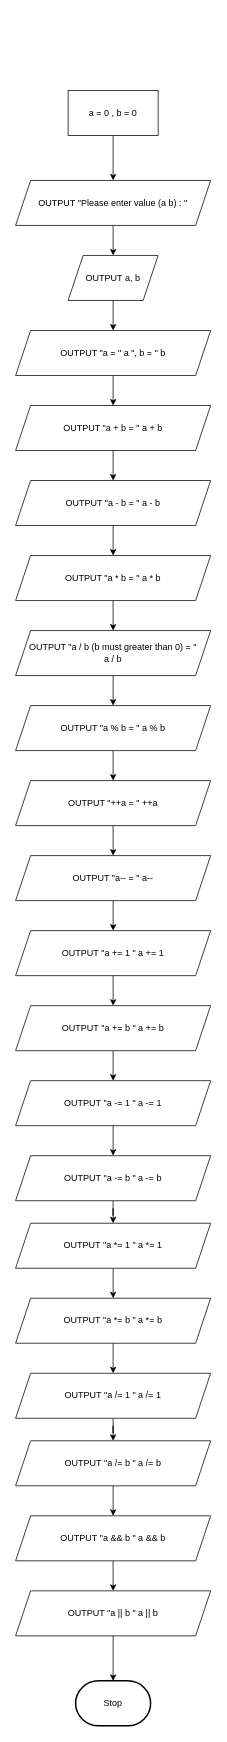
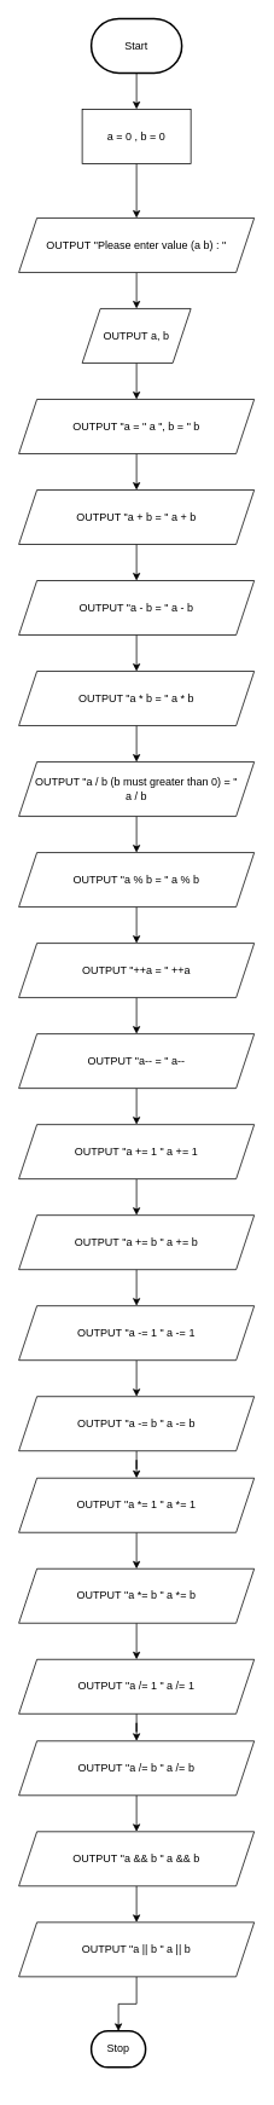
  <mxCell id="0" />
  <mxCell id="1" parent="0" />
- <mxCell id="4" value="Stop" style="strokeWidth=2;html=1;shape=mxgraph.flowchart.terminator;whiteSpace=wrap;" parent="1" vertex="1"><mxGeometry x="100" y="2240" width="100" height="60" as="geometry" /></mxCell>
+ <mxCell id="2" style="edgeStyle=orthogonalEdgeStyle;rounded=0;orthogonalLoop=1;jettySize=auto;html=1;entryX=0.5;entryY=0;entryDx=0;entryDy=0;" parent="1" source="3" target="6" edge="1"><mxGeometry relative="1" as="geometry" /></mxCell>
+ <mxCell id="3" value="Start" style="strokeWidth=2;html=1;shape=mxgraph.flowchart.terminator;whiteSpace=wrap;" parent="1" vertex="1"><mxGeometry x="100" y="20" width="100" height="60" as="geometry" /></mxCell>
+ <mxCell id="4" value="Stop" style="strokeWidth=2;html=1;shape=mxgraph.flowchart.terminator;whiteSpace=wrap;" parent="1" vertex="1"><mxGeometry x="100" y="2240" width="60" height="40" as="geometry" /></mxCell>
  <mxCell id="5" style="edgeStyle=orthogonalEdgeStyle;rounded=0;orthogonalLoop=1;jettySize=auto;html=1;entryX=0.5;entryY=0;entryDx=0;entryDy=0;" parent="1" source="6" target="8" edge="1"><mxGeometry relative="1" as="geometry" /></mxCell>
  <mxCell id="6" value="a = 0 , b = 0" style="rounded=0;whiteSpace=wrap;html=1;" parent="1" vertex="1"><mxGeometry x="90" y="120" width="120" height="60" as="geometry" /></mxCell>
  <mxCell id="7" style="edgeStyle=orthogonalEdgeStyle;rounded=0;orthogonalLoop=1;jettySize=auto;html=1;entryX=0.5;entryY=0;entryDx=0;entryDy=0;" parent="1" source="8" target="10" edge="1"><mxGeometry relative="1" as="geometry" /></mxCell>
  <mxCell id="8" value="OUTPUT &quot;Please enter value (a b) : &quot;" style="shape=parallelogram;perimeter=parallelogramPerimeter;whiteSpace=wrap;html=1;fixedSize=1;" parent="1" vertex="1"><mxGeometry x="20" y="240" width="260" height="60" as="geometry" /></mxCell>
  <mxCell id="9" style="edgeStyle=orthogonalEdgeStyle;rounded=0;orthogonalLoop=1;jettySize=auto;html=1;entryX=0.5;entryY=0;entryDx=0;entryDy=0;" parent="1" source="10" target="12" edge="1"><mxGeometry relative="1" as="geometry" /></mxCell>
  <mxCell id="10" value="OUTPUT a, b" style="shape=parallelogram;perimeter=parallelogramPerimeter;whiteSpace=wrap;html=1;fixedSize=1;" parent="1" vertex="1"><mxGeometry x="90" y="340" width="120" height="60" as="geometry" /></mxCell>
  <mxCell id="11" style="edgeStyle=orthogonalEdgeStyle;rounded=0;orthogonalLoop=1;jettySize=auto;html=1;entryX=0.5;entryY=0;entryDx=0;entryDy=0;" edge="1" parent="1" source="12" target="14"><mxGeometry relative="1" as="geometry" /></mxCell>
  <mxCell id="12" value="OUTPUT &quot;a = &quot; a &quot;, b = &quot; b" style="shape=parallelogram;perimeter=parallelogramPerimeter;whiteSpace=wrap;html=1;fixedSize=1;" parent="1" vertex="1"><mxGeometry x="20" y="440" width="260" height="60" as="geometry" /></mxCell>
  <mxCell id="13" style="edgeStyle=orthogonalEdgeStyle;rounded=0;orthogonalLoop=1;jettySize=auto;html=1;entryX=0.5;entryY=0;entryDx=0;entryDy=0;" edge="1" parent="1" source="14" target="16"><mxGeometry relative="1" as="geometry" /></mxCell>
  <mxCell id="14" value="OUTPUT &quot;a + b = &quot; a + b" style="shape=parallelogram;perimeter=parallelogramPerimeter;whiteSpace=wrap;html=1;fixedSize=1;" parent="1" vertex="1"><mxGeometry x="20" y="540" width="260" height="60" as="geometry" /></mxCell>
  <mxCell id="15" style="edgeStyle=orthogonalEdgeStyle;rounded=0;orthogonalLoop=1;jettySize=auto;html=1;" edge="1" parent="1" source="16" target="18"><mxGeometry relative="1" as="geometry" /></mxCell>
  <mxCell id="16" value="OUTPUT &quot;a - b = &quot; a - b" style="shape=parallelogram;perimeter=parallelogramPerimeter;whiteSpace=wrap;html=1;fixedSize=1;" vertex="1" parent="1"><mxGeometry x="20" y="640" width="260" height="60" as="geometry" /></mxCell>
  <mxCell id="17" style="edgeStyle=orthogonalEdgeStyle;rounded=0;orthogonalLoop=1;jettySize=auto;html=1;" edge="1" parent="1" source="18" target="20"><mxGeometry relative="1" as="geometry" /></mxCell>
  <mxCell id="18" value="OUTPUT &quot;a * b = &quot; a * b" style="shape=parallelogram;perimeter=parallelogramPerimeter;whiteSpace=wrap;html=1;fixedSize=1;" vertex="1" parent="1"><mxGeometry x="20" y="740" width="260" height="60" as="geometry" /></mxCell>
  <mxCell id="19" style="edgeStyle=orthogonalEdgeStyle;rounded=0;orthogonalLoop=1;jettySize=auto;html=1;entryX=0.5;entryY=0;entryDx=0;entryDy=0;" edge="1" parent="1" source="20" target="22"><mxGeometry relative="1" as="geometry" /></mxCell>
  <mxCell id="20" value="OUTPUT &quot;a / b (b must greater than 0) = &quot; &lt;br&gt;a / b" style="shape=parallelogram;perimeter=parallelogramPerimeter;whiteSpace=wrap;html=1;fixedSize=1;" vertex="1" parent="1"><mxGeometry x="20" y="840" width="260" height="60" as="geometry" /></mxCell>
  <mxCell id="21" style="edgeStyle=orthogonalEdgeStyle;rounded=0;orthogonalLoop=1;jettySize=auto;html=1;entryX=0.5;entryY=0;entryDx=0;entryDy=0;" edge="1" parent="1" source="22" target="24"><mxGeometry relative="1" as="geometry" /></mxCell>
  <mxCell id="22" value="OUTPUT &quot;a % b = &quot; a % b" style="shape=parallelogram;perimeter=parallelogramPerimeter;whiteSpace=wrap;html=1;fixedSize=1;" vertex="1" parent="1"><mxGeometry x="20" y="940" width="260" height="60" as="geometry" /></mxCell>
  <mxCell id="23" style="edgeStyle=orthogonalEdgeStyle;rounded=0;orthogonalLoop=1;jettySize=auto;html=1;entryX=0.5;entryY=0;entryDx=0;entryDy=0;" edge="1" parent="1" source="24" target="26"><mxGeometry relative="1" as="geometry" /></mxCell>
  <mxCell id="24" value="OUTPUT &quot;++a = &quot; ++a" style="shape=parallelogram;perimeter=parallelogramPerimeter;whiteSpace=wrap;html=1;fixedSize=1;" vertex="1" parent="1"><mxGeometry x="20" y="1040" width="260" height="60" as="geometry" /></mxCell>
  <mxCell id="25" style="edgeStyle=orthogonalEdgeStyle;rounded=0;orthogonalLoop=1;jettySize=auto;html=1;entryX=0.5;entryY=0;entryDx=0;entryDy=0;" edge="1" parent="1" source="26" target="28"><mxGeometry relative="1" as="geometry" /></mxCell>
  <mxCell id="26" value="OUTPUT &quot;a-- = &quot; a--" style="shape=parallelogram;perimeter=parallelogramPerimeter;whiteSpace=wrap;html=1;fixedSize=1;" vertex="1" parent="1"><mxGeometry x="20" y="1140" width="260" height="60" as="geometry" /></mxCell>
  <mxCell id="27" style="edgeStyle=orthogonalEdgeStyle;rounded=0;orthogonalLoop=1;jettySize=auto;html=1;entryX=0.5;entryY=0;entryDx=0;entryDy=0;" edge="1" parent="1" source="28" target="30"><mxGeometry relative="1" as="geometry" /></mxCell>
  <mxCell id="28" value="OUTPUT &quot;a += 1 &quot; a += 1" style="shape=parallelogram;perimeter=parallelogramPerimeter;whiteSpace=wrap;html=1;fixedSize=1;" vertex="1" parent="1"><mxGeometry x="20" y="1240" width="260" height="60" as="geometry" /></mxCell>
  <mxCell id="29" style="edgeStyle=orthogonalEdgeStyle;rounded=0;orthogonalLoop=1;jettySize=auto;html=1;entryX=0.5;entryY=0;entryDx=0;entryDy=0;" edge="1" parent="1" source="30" target="32"><mxGeometry relative="1" as="geometry" /></mxCell>
  <mxCell id="30" value="OUTPUT &quot;a += b &quot; a += b" style="shape=parallelogram;perimeter=parallelogramPerimeter;whiteSpace=wrap;html=1;fixedSize=1;" vertex="1" parent="1"><mxGeometry x="20" y="1340" width="260" height="60" as="geometry" /></mxCell>
  <mxCell id="31" style="edgeStyle=orthogonalEdgeStyle;rounded=0;orthogonalLoop=1;jettySize=auto;html=1;entryX=0.5;entryY=0;entryDx=0;entryDy=0;" edge="1" parent="1" source="32" target="34"><mxGeometry relative="1" as="geometry" /></mxCell>
  <mxCell id="32" value="OUTPUT &quot;a -= 1 &quot; a -= 1" style="shape=parallelogram;perimeter=parallelogramPerimeter;whiteSpace=wrap;html=1;fixedSize=1;" vertex="1" parent="1"><mxGeometry x="20" y="1440" width="260" height="60" as="geometry" /></mxCell>
  <mxCell id="33" style="edgeStyle=orthogonalEdgeStyle;rounded=0;orthogonalLoop=1;jettySize=auto;html=1;entryX=0.5;entryY=0;entryDx=0;entryDy=0;" edge="1" parent="1" source="34" target="36"><mxGeometry relative="1" as="geometry" /></mxCell>
  <mxCell id="34" value="OUTPUT &quot;a -= b &quot; a -= b" style="shape=parallelogram;perimeter=parallelogramPerimeter;whiteSpace=wrap;html=1;fixedSize=1;" vertex="1" parent="1"><mxGeometry x="20" y="1540" width="260" height="60" as="geometry" /></mxCell>
  <mxCell id="35" style="edgeStyle=orthogonalEdgeStyle;rounded=0;orthogonalLoop=1;jettySize=auto;html=1;entryX=0.5;entryY=0;entryDx=0;entryDy=0;" edge="1" parent="1" source="36" target="38"><mxGeometry relative="1" as="geometry" /></mxCell>
  <mxCell id="36" value="OUTPUT &quot;a *= 1 &quot; a *= 1" style="shape=parallelogram;perimeter=parallelogramPerimeter;whiteSpace=wrap;html=1;fixedSize=1;" vertex="1" parent="1"><mxGeometry x="20" y="1630" width="260" height="60" as="geometry" /></mxCell>
  <mxCell id="37" style="edgeStyle=orthogonalEdgeStyle;rounded=0;orthogonalLoop=1;jettySize=auto;html=1;entryX=0.5;entryY=0;entryDx=0;entryDy=0;" edge="1" parent="1" source="38" target="40"><mxGeometry relative="1" as="geometry" /></mxCell>
  <mxCell id="38" value="OUTPUT &quot;a *= b &quot; a *= b" style="shape=parallelogram;perimeter=parallelogramPerimeter;whiteSpace=wrap;html=1;fixedSize=1;" vertex="1" parent="1"><mxGeometry x="20" y="1730" width="260" height="60" as="geometry" /></mxCell>
  <mxCell id="39" style="edgeStyle=orthogonalEdgeStyle;rounded=0;orthogonalLoop=1;jettySize=auto;html=1;entryX=0.5;entryY=0;entryDx=0;entryDy=0;" edge="1" parent="1" source="40" target="42"><mxGeometry relative="1" as="geometry" /></mxCell>
  <mxCell id="40" value="OUTPUT &quot;a /= 1 &quot; a /= 1" style="shape=parallelogram;perimeter=parallelogramPerimeter;whiteSpace=wrap;html=1;fixedSize=1;" vertex="1" parent="1"><mxGeometry x="20" y="1830" width="260" height="60" as="geometry" /></mxCell>
  <mxCell id="41" style="edgeStyle=orthogonalEdgeStyle;rounded=0;orthogonalLoop=1;jettySize=auto;html=1;entryX=0.5;entryY=0;entryDx=0;entryDy=0;" edge="1" parent="1" source="42" target="44"><mxGeometry relative="1" as="geometry" /></mxCell>
  <mxCell id="42" value="OUTPUT &quot;a /= b &quot; a /= b" style="shape=parallelogram;perimeter=parallelogramPerimeter;whiteSpace=wrap;html=1;fixedSize=1;" vertex="1" parent="1"><mxGeometry x="20" y="1920" width="260" height="60" as="geometry" /></mxCell>
  <mxCell id="43" style="edgeStyle=orthogonalEdgeStyle;rounded=0;orthogonalLoop=1;jettySize=auto;html=1;entryX=0.5;entryY=0;entryDx=0;entryDy=0;" edge="1" parent="1" source="44" target="46"><mxGeometry relative="1" as="geometry" /></mxCell>
  <mxCell id="44" value="OUTPUT &quot;a &amp;amp;&amp;amp; b &quot; a &amp;amp;&amp;amp; b" style="shape=parallelogram;perimeter=parallelogramPerimeter;whiteSpace=wrap;html=1;fixedSize=1;" vertex="1" parent="1"><mxGeometry x="20" y="2020" width="260" height="60" as="geometry" /></mxCell>
  <mxCell id="45" style="edgeStyle=orthogonalEdgeStyle;rounded=0;orthogonalLoop=1;jettySize=auto;html=1;entryX=0.5;entryY=0;entryDx=0;entryDy=0;entryPerimeter=0;" edge="1" parent="1" source="46" target="4"><mxGeometry relative="1" as="geometry" /></mxCell>
  <mxCell id="46" value="OUTPUT &quot;a || b &quot; a || b" style="shape=parallelogram;perimeter=parallelogramPerimeter;whiteSpace=wrap;html=1;fixedSize=1;" vertex="1" parent="1"><mxGeometry x="20" y="2120" width="260" height="60" as="geometry" /></mxCell>
